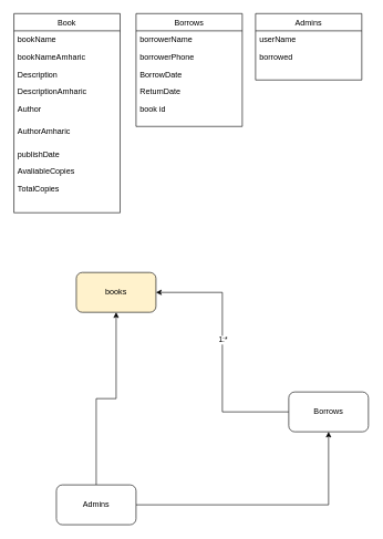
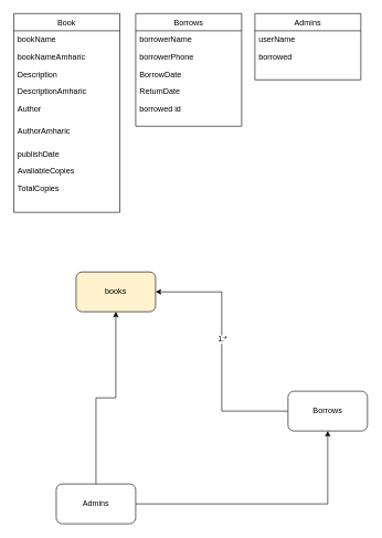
  <mxCell id="0" />
  <mxCell id="1" parent="0" />
  <mxCell id="2" value="Book" style="swimlane;fontStyle=0;align=center;verticalAlign=top;childLayout=stackLayout;horizontal=1;startSize=26;horizontalStack=0;resizeParent=1;resizeLast=0;collapsible=1;marginBottom=0;rounded=0;shadow=0;strokeWidth=1;" parent="1" vertex="1"><mxGeometry x="20" y="20" width="160" height="300" as="geometry"><mxRectangle x="550" y="140" width="160" height="26" as="alternateBounds" /></mxGeometry></mxCell>
  <mxCell id="3" value="bookName" style="text;align=left;verticalAlign=top;spacingLeft=4;spacingRight=4;overflow=hidden;rotatable=0;points=[[0,0.5],[1,0.5]];portConstraint=eastwest;" parent="2" vertex="1"><mxGeometry y="26" width="160" height="26" as="geometry" /></mxCell>
  <mxCell id="4" value="bookNameAmharic" style="text;align=left;verticalAlign=top;spacingLeft=4;spacingRight=4;overflow=hidden;rotatable=0;points=[[0,0.5],[1,0.5]];portConstraint=eastwest;rounded=0;shadow=0;html=0;" parent="2" vertex="1"><mxGeometry y="52" width="160" height="26" as="geometry" /></mxCell>
  <mxCell id="5" value="Description" style="text;align=left;verticalAlign=top;spacingLeft=4;spacingRight=4;overflow=hidden;rotatable=0;points=[[0,0.5],[1,0.5]];portConstraint=eastwest;rounded=0;shadow=0;html=0;" parent="2" vertex="1"><mxGeometry y="78" width="160" height="26" as="geometry" /></mxCell>
  <mxCell id="6" value="DescriptionAmharic" style="text;align=left;verticalAlign=top;spacingLeft=4;spacingRight=4;overflow=hidden;rotatable=0;points=[[0,0.5],[1,0.5]];portConstraint=eastwest;rounded=0;shadow=0;html=0;" parent="2" vertex="1"><mxGeometry y="104" width="160" height="26" as="geometry" /></mxCell>
  <mxCell id="7" value="Author" style="text;align=left;verticalAlign=top;spacingLeft=4;spacingRight=4;overflow=hidden;rotatable=0;points=[[0,0.5],[1,0.5]];portConstraint=eastwest;" parent="2" vertex="1"><mxGeometry y="130" width="160" height="34" as="geometry" /></mxCell>
  <mxCell id="8" value="AuthorAmharic" style="text;align=left;verticalAlign=top;spacingLeft=4;spacingRight=4;overflow=hidden;rotatable=0;points=[[0,0.5],[1,0.5]];portConstraint=eastwest;" vertex="1" parent="2"><mxGeometry y="164" width="160" height="34" as="geometry" /></mxCell>
  <mxCell id="9" value="publishDate" style="text;align=left;verticalAlign=top;spacingLeft=4;spacingRight=4;overflow=hidden;rotatable=0;points=[[0,0.5],[1,0.5]];portConstraint=eastwest;" parent="2" vertex="1"><mxGeometry y="198" width="160" height="26" as="geometry" /></mxCell>
  <mxCell id="10" value="AvaliableCopies" style="text;align=left;verticalAlign=top;spacingLeft=4;spacingRight=4;overflow=hidden;rotatable=0;points=[[0,0.5],[1,0.5]];portConstraint=eastwest;" vertex="1" parent="2"><mxGeometry y="224" width="160" height="26" as="geometry" /></mxCell>
  <mxCell id="11" value="TotalCopies" style="text;align=left;verticalAlign=top;spacingLeft=4;spacingRight=4;overflow=hidden;rotatable=0;points=[[0,0.5],[1,0.5]];portConstraint=eastwest;" vertex="1" parent="2"><mxGeometry y="250" width="160" height="26" as="geometry" /></mxCell>
  <mxCell id="12" value="Borrows" style="swimlane;fontStyle=0;align=center;verticalAlign=top;childLayout=stackLayout;horizontal=1;startSize=26;horizontalStack=0;resizeParent=1;resizeLast=0;collapsible=1;marginBottom=0;rounded=0;shadow=0;strokeWidth=1;" vertex="1" parent="1"><mxGeometry x="204" y="20" width="160" height="170" as="geometry"><mxRectangle x="550" y="140" width="160" height="26" as="alternateBounds" /></mxGeometry></mxCell>
  <mxCell id="13" value="borrowerName" style="text;align=left;verticalAlign=top;spacingLeft=4;spacingRight=4;overflow=hidden;rotatable=0;points=[[0,0.5],[1,0.5]];portConstraint=eastwest;" vertex="1" parent="12"><mxGeometry y="26" width="160" height="26" as="geometry" /></mxCell>
  <mxCell id="14" value="borrowerPhone" style="text;align=left;verticalAlign=top;spacingLeft=4;spacingRight=4;overflow=hidden;rotatable=0;points=[[0,0.5],[1,0.5]];portConstraint=eastwest;rounded=0;shadow=0;html=0;" vertex="1" parent="12"><mxGeometry y="52" width="160" height="26" as="geometry" /></mxCell>
  <mxCell id="15" value="BorrowDate" style="text;align=left;verticalAlign=top;spacingLeft=4;spacingRight=4;overflow=hidden;rotatable=0;points=[[0,0.5],[1,0.5]];portConstraint=eastwest;rounded=0;shadow=0;html=0;" vertex="1" parent="12"><mxGeometry y="78" width="160" height="26" as="geometry" /></mxCell>
  <mxCell id="16" value="ReturnDate" style="text;align=left;verticalAlign=top;spacingLeft=4;spacingRight=4;overflow=hidden;rotatable=0;points=[[0,0.5],[1,0.5]];portConstraint=eastwest;rounded=0;shadow=0;html=0;" vertex="1" parent="12"><mxGeometry y="104" width="160" height="26" as="geometry" /></mxCell>
- <mxCell id="17" value="book id" style="text;align=left;verticalAlign=top;spacingLeft=4;spacingRight=4;overflow=hidden;rotatable=0;points=[[0,0.5],[1,0.5]];portConstraint=eastwest;" vertex="1" parent="12"><mxGeometry y="130" width="160" height="30" as="geometry" /></mxCell>
+ <mxCell id="17" value="borrowed id" style="text;align=left;verticalAlign=top;spacingLeft=4;spacingRight=4;overflow=hidden;rotatable=0;points=[[0,0.5],[1,0.5]];portConstraint=eastwest;" vertex="1" parent="12"><mxGeometry y="130" width="160" height="30" as="geometry" /></mxCell>
  <mxCell id="18" value="Admins" style="swimlane;fontStyle=0;align=center;verticalAlign=top;childLayout=stackLayout;horizontal=1;startSize=26;horizontalStack=0;resizeParent=1;resizeLast=0;collapsible=1;marginBottom=0;rounded=0;shadow=0;strokeWidth=1;" vertex="1" parent="1"><mxGeometry x="384" y="20" width="160" height="100" as="geometry"><mxRectangle x="550" y="140" width="160" height="26" as="alternateBounds" /></mxGeometry></mxCell>
  <mxCell id="19" value="userName" style="text;align=left;verticalAlign=top;spacingLeft=4;spacingRight=4;overflow=hidden;rotatable=0;points=[[0,0.5],[1,0.5]];portConstraint=eastwest;" vertex="1" parent="18"><mxGeometry y="26" width="160" height="26" as="geometry" /></mxCell>
  <mxCell id="20" value="borrowed" style="text;align=left;verticalAlign=top;spacingLeft=4;spacingRight=4;overflow=hidden;rotatable=0;points=[[0,0.5],[1,0.5]];portConstraint=eastwest;rounded=0;shadow=0;html=0;" vertex="1" parent="18"><mxGeometry y="52" width="160" height="26" as="geometry" /></mxCell>
  <mxCell id="21" value="books" style="rounded=1;whiteSpace=wrap;html=1;fillColor=#fff2cc;" vertex="1" parent="1"><mxGeometry x="114" y="410" width="120" height="60" as="geometry" /></mxCell>
  <mxCell id="22" style="edgeStyle=orthogonalEdgeStyle;rounded=0;orthogonalLoop=1;jettySize=auto;html=1;entryX=1;entryY=0.5;entryDx=0;entryDy=0;" edge="1" parent="1" source="24" target="21"><mxGeometry relative="1" as="geometry" /></mxCell>
  <mxCell id="23" value="1:*" style="edgeLabel;html=1;align=center;verticalAlign=middle;resizable=0;points=[];" vertex="1" connectable="0" parent="22"><mxGeometry x="0.099" relative="1" as="geometry"><mxPoint as="offset" /></mxGeometry></mxCell>
  <mxCell id="24" value="Borrows" style="rounded=1;whiteSpace=wrap;html=1;" vertex="1" parent="1"><mxGeometry x="434" y="590" width="120" height="60" as="geometry" /></mxCell>
  <mxCell id="25" style="edgeStyle=orthogonalEdgeStyle;rounded=0;orthogonalLoop=1;jettySize=auto;html=1;entryX=0.5;entryY=1;entryDx=0;entryDy=0;" edge="1" parent="1" source="27" target="21"><mxGeometry relative="1" as="geometry" /></mxCell>
  <mxCell id="26" style="edgeStyle=orthogonalEdgeStyle;rounded=0;orthogonalLoop=1;jettySize=auto;html=1;" edge="1" parent="1" source="27" target="24"><mxGeometry relative="1" as="geometry" /></mxCell>
  <mxCell id="27" value="Admins" style="rounded=1;whiteSpace=wrap;html=1;" vertex="1" parent="1"><mxGeometry x="84" y="730" width="120" height="60" as="geometry" /></mxCell>
